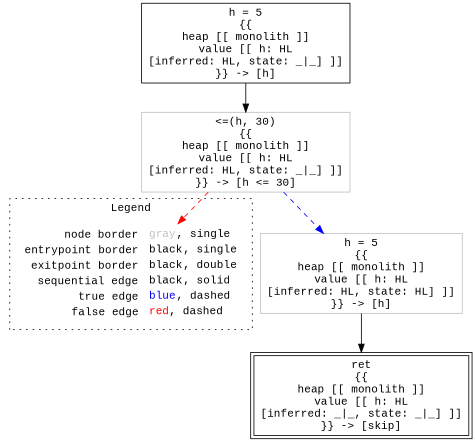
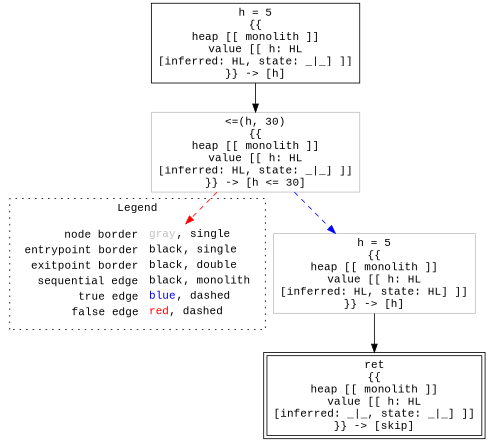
  digraph {
    fontname="Liberation Mono"
    node [fontname="Liberation Mono" shape=rect color=black]
    edge [color=black fontname="Liberation Mono"]
-   n1 [label=<<table border="0" cellpadding="2" cellspacing="0" cellborder="0"><tr><td align="right">node border&nbsp;</td><td align="left"><font color="gray">gray</font>, single</td></tr><tr><td align="right">entrypoint border&nbsp;</td><td align="left"><font color="black">black</font>, single</td></tr><tr><td align="right">exitpoint border&nbsp;</td><td align="left"><font color="black">black</font>, double</td></tr><tr><td align="right">sequential edge&nbsp;</td><td align="left"><font color="black">black</font>, solid</td></tr><tr><td align="right">true edge&nbsp;</td><td align="left"><font color="blue">blue</font>, dashed</td></tr><tr><td align="right">false edge&nbsp;</td><td align="left"><font color="red">red</font>, dashed</td></tr></table>> shape=plaintext color=""]
+   n1 [label=<<table border="0" cellpadding="2" cellspacing="0" cellborder="0"><tr><td align="right">node border&nbsp;</td><td align="left"><font color="gray">gray</font>, single</td></tr><tr><td align="right">entrypoint border&nbsp;</td><td align="left"><font color="black">black</font>, single</td></tr><tr><td align="right">exitpoint border&nbsp;</td><td align="left"><font color="black">black</font>, double</td></tr><tr><td align="right">sequential edge&nbsp;</td><td align="left"><font color="black">black</font>, monolith</td></tr><tr><td align="right">true edge&nbsp;</td><td align="left"><font color="blue">blue</font>, dashed</td></tr><tr><td align="right">false edge&nbsp;</td><td align="left"><font color="red">red</font>, dashed</td></tr></table>> shape=plaintext color=""]
    n2 [label=<h = 5<BR/>{{<BR/>heap [[ monolith ]]<BR/>value [[ h: HL<BR/>[inferred: HL, state: _|_] ]]<BR/>}} -&gt; [h]>]
    n3 [color=gray label=<&lt;=(h, 30)<BR/>{{<BR/>heap [[ monolith ]]<BR/>value [[ h: HL<BR/>[inferred: HL, state: _|_] ]]<BR/>}} -&gt; [h &lt;= 30]>]
    n4 [color=gray label=<h = 5<BR/>{{<BR/>heap [[ monolith ]]<BR/>value [[ h: HL<BR/>[inferred: HL, state: HL] ]]<BR/>}} -&gt; [h]>]
    n5 [label=<ret<BR/>{{<BR/>heap [[ monolith ]]<BR/>value [[ h: HL<BR/>[inferred: _|_, state: _|_] ]]<BR/>}} -&gt; [skip]> peripheries=2]
    subgraph cluster_1 {
      label=Legend
      style=dotted
      n1
    }
    n2 -> n3
    n3 -> n1 [color=red style=dashed]
    n3 -> n4 [color=blue style=dashed]
    n4 -> n5
  }
